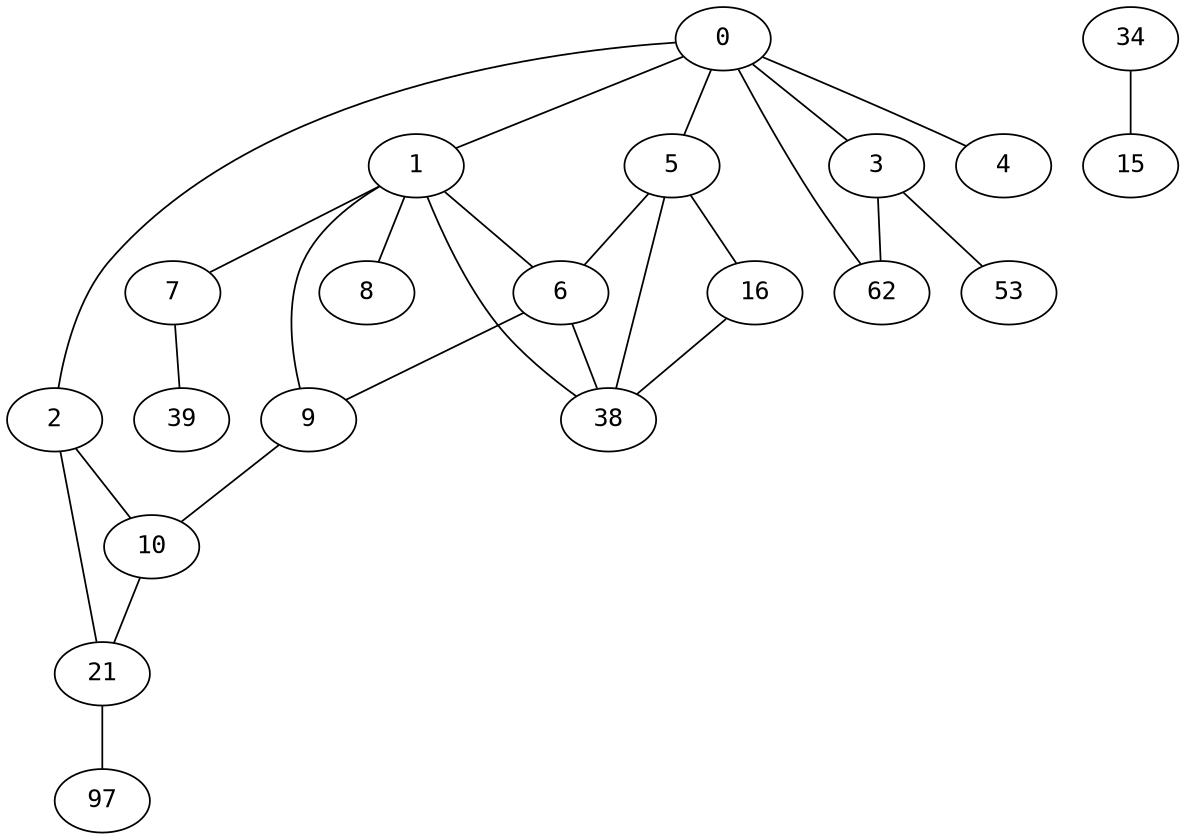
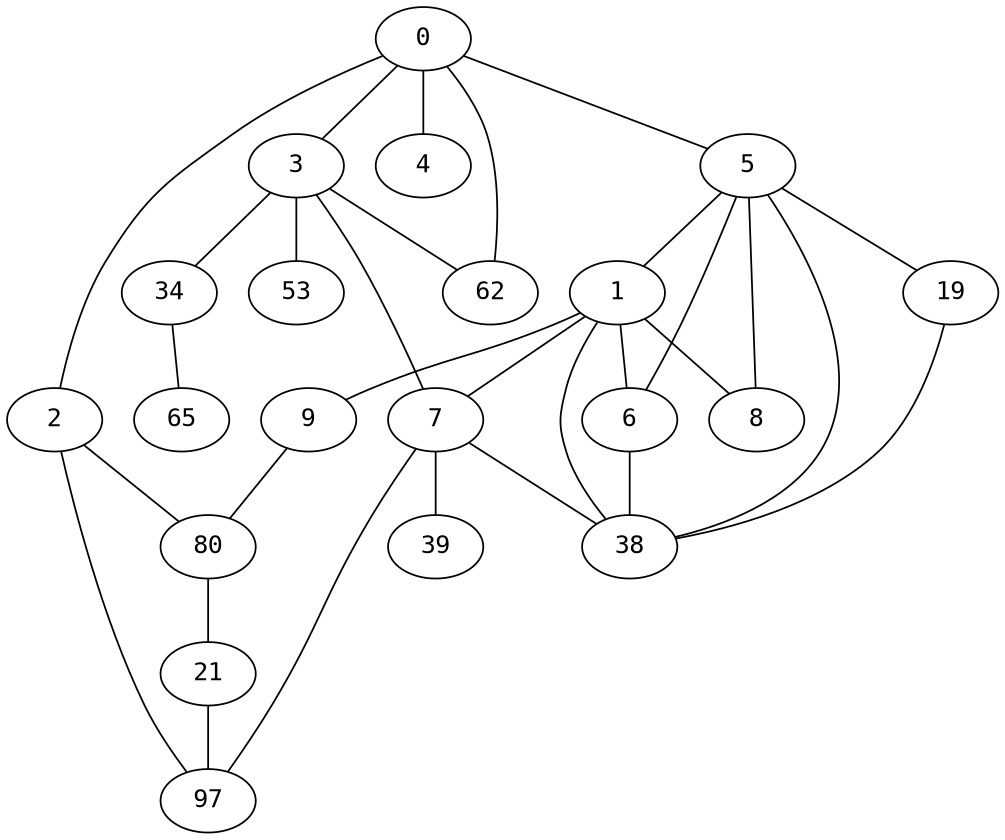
  graph {
    fontname="DejaVu Sans Mono"
    node [fontname="DejaVu Sans Mono"]
    edge [fontname="DejaVu Sans Mono"]
    0
    1
    2
    3
    4
    5
    n7 [label=62]
    6
    7
    8
    9
    n12 [label=38]
-   10
+   10 [label=80]
    n14 [label=21]
    n15 [label=53]
    n16 [label=34]
-   16
+   16 [label=19]
    n18 [label=97]
    n19 [label=39]
-   15
-   0 -- 1
+   15 [label=65]
+   5 -- 1
    0 -- 2
    0 -- 3
    0 -- 4
    0 -- 5
    0 -- n7
    1 -- 6
    1 -- 7
    1 -- 8
    1 -- 9
    1 -- n12
    2 -- 10
-   2 -- n14
+   2 -- n18
    3 -- n7
+   3 -- 7
    3 -- n15
+   3 -- n16
    5 -- 6
+   5 -- 8
    5 -- n12
    5 -- 16
-   6 -- 9
    6 -- n12
+   7 -- n12
+   7 -- n18
    7 -- n19
    9 -- 10
    10 -- n14
    n14 -- n18
    n16 -- 15
    16 -- n12
  }
